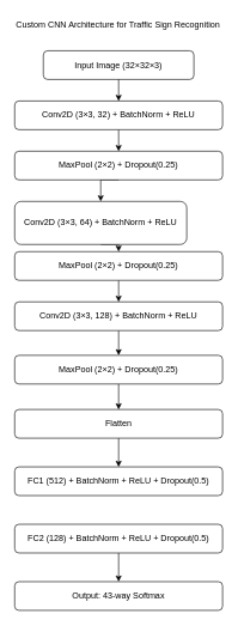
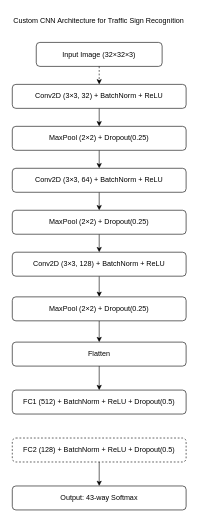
  <mxCell id="0" />
  <mxCell id="1" parent="0" />
  <mxCell id="2" value="Input Image (&lt;span style=&quot;forced-color-adjust: none;&quot; class=&quot;s1&quot;&gt;32&lt;/span&gt;×&lt;span style=&quot;forced-color-adjust: none;&quot; class=&quot;s1&quot;&gt;32&lt;/span&gt;×&lt;span style=&quot;forced-color-adjust: none;&quot; class=&quot;s1&quot;&gt;3&lt;/span&gt;)" style="rounded=1;whiteSpace=wrap;html=1;" vertex="1" parent="1"><mxGeometry x="60" y="70" width="210" height="40" as="geometry" /></mxCell>
  <mxCell id="3" style="edgeStyle=orthogonalEdgeStyle;rounded=0;orthogonalLoop=1;jettySize=auto;html=1;exitX=0.5;exitY=1;exitDx=0;exitDy=0;entryX=0.5;entryY=0;entryDx=0;entryDy=0;" edge="1" parent="1" source="4" target="7"><mxGeometry relative="1" as="geometry" /></mxCell>
  <mxCell id="4" value="&lt;p class=&quot;p1&quot;&gt;Conv2D (&lt;span class=&quot;s1&quot;&gt;3&lt;/span&gt;×&lt;span class=&quot;s1&quot;&gt;3&lt;/span&gt;, &lt;span class=&quot;s1&quot;&gt;32&lt;/span&gt;) + BatchNorm + ReLU&lt;/p&gt;" style="rounded=1;whiteSpace=wrap;html=1;" vertex="1" parent="1"><mxGeometry x="20" y="140" width="290" height="40" as="geometry" /></mxCell>
  <mxCell id="5" value="Custom CNN Architecture &lt;span class=&quot;s1&quot;&gt;for&lt;/span&gt; Traffic Sign Recognition" style="text;whiteSpace=wrap;html=1;" vertex="1" parent="1"><mxGeometry x="20" y="20" width="290" height="30" as="geometry" /></mxCell>
  <mxCell id="6" style="edgeStyle=orthogonalEdgeStyle;rounded=0;orthogonalLoop=1;jettySize=auto;html=1;exitX=0.5;exitY=1;exitDx=0;exitDy=0;entryX=0.5;entryY=0;entryDx=0;entryDy=0;" edge="1" parent="1" source="7" target="9"><mxGeometry relative="1" as="geometry" /></mxCell>
  <mxCell id="7" value="&lt;p class=&quot;p1&quot;&gt;&lt;span style=&quot;background-color: transparent; color: light-dark(rgb(0, 0, 0), rgb(255, 255, 255));&quot;&gt;MaxPool (&lt;/span&gt;&lt;span style=&quot;background-color: transparent; color: light-dark(rgb(0, 0, 0), rgb(255, 255, 255));&quot; class=&quot;s1&quot;&gt;2&lt;/span&gt;&lt;span style=&quot;background-color: transparent; color: light-dark(rgb(0, 0, 0), rgb(255, 255, 255));&quot;&gt;×&lt;/span&gt;&lt;span style=&quot;background-color: transparent; color: light-dark(rgb(0, 0, 0), rgb(255, 255, 255));&quot; class=&quot;s1&quot;&gt;2&lt;/span&gt;&lt;span style=&quot;background-color: transparent; color: light-dark(rgb(0, 0, 0), rgb(255, 255, 255));&quot;&gt;) + Dropout(&lt;/span&gt;&lt;span style=&quot;background-color: transparent; color: light-dark(rgb(0, 0, 0), rgb(255, 255, 255));&quot; class=&quot;s1&quot;&gt;0.25&lt;/span&gt;&lt;span style=&quot;background-color: transparent; color: light-dark(rgb(0, 0, 0), rgb(255, 255, 255));&quot;&gt;)&lt;/span&gt;&lt;/p&gt;" style="rounded=1;whiteSpace=wrap;html=1;" vertex="1" parent="1"><mxGeometry x="20" y="210" width="290" height="40" as="geometry" /></mxCell>
  <mxCell id="8" style="edgeStyle=orthogonalEdgeStyle;rounded=0;orthogonalLoop=1;jettySize=auto;html=1;exitX=0.5;exitY=1;exitDx=0;exitDy=0;entryX=0.5;entryY=0;entryDx=0;entryDy=0;" edge="1" parent="1" source="9" target="11"><mxGeometry relative="1" as="geometry" /></mxCell>
- <mxCell id="9" value="&lt;p class=&quot;p1&quot;&gt;&lt;span style=&quot;background-color: transparent; color: light-dark(rgb(0, 0, 0), rgb(255, 255, 255));&quot;&gt;Conv2D (&lt;/span&gt;&lt;span style=&quot;background-color: transparent; color: light-dark(rgb(0, 0, 0), rgb(255, 255, 255));&quot; class=&quot;s1&quot;&gt;3&lt;/span&gt;&lt;span style=&quot;background-color: transparent; color: light-dark(rgb(0, 0, 0), rgb(255, 255, 255));&quot;&gt;×&lt;/span&gt;&lt;span style=&quot;background-color: transparent; color: light-dark(rgb(0, 0, 0), rgb(255, 255, 255));&quot; class=&quot;s1&quot;&gt;3&lt;/span&gt;&lt;span style=&quot;background-color: transparent; color: light-dark(rgb(0, 0, 0), rgb(255, 255, 255));&quot;&gt;, &lt;/span&gt;&lt;span style=&quot;background-color: transparent; color: light-dark(rgb(0, 0, 0), rgb(255, 255, 255));&quot; class=&quot;s1&quot;&gt;64&lt;/span&gt;&lt;span style=&quot;background-color: transparent; color: light-dark(rgb(0, 0, 0), rgb(255, 255, 255));&quot;&gt;) + BatchNorm + ReLU&lt;/span&gt;&lt;/p&gt;" style="rounded=1;whiteSpace=wrap;html=1;" vertex="1" parent="1"><mxGeometry x="20" y="280" width="240" height="60" as="geometry" /></mxCell>
+ <mxCell id="9" value="&lt;p class=&quot;p1&quot;&gt;&lt;span style=&quot;background-color: transparent; color: light-dark(rgb(0, 0, 0), rgb(255, 255, 255));&quot;&gt;Conv2D (&lt;/span&gt;&lt;span style=&quot;background-color: transparent; color: light-dark(rgb(0, 0, 0), rgb(255, 255, 255));&quot; class=&quot;s1&quot;&gt;3&lt;/span&gt;&lt;span style=&quot;background-color: transparent; color: light-dark(rgb(0, 0, 0), rgb(255, 255, 255));&quot;&gt;×&lt;/span&gt;&lt;span style=&quot;background-color: transparent; color: light-dark(rgb(0, 0, 0), rgb(255, 255, 255));&quot; class=&quot;s1&quot;&gt;3&lt;/span&gt;&lt;span style=&quot;background-color: transparent; color: light-dark(rgb(0, 0, 0), rgb(255, 255, 255));&quot;&gt;, &lt;/span&gt;&lt;span style=&quot;background-color: transparent; color: light-dark(rgb(0, 0, 0), rgb(255, 255, 255));&quot; class=&quot;s1&quot;&gt;64&lt;/span&gt;&lt;span style=&quot;background-color: transparent; color: light-dark(rgb(0, 0, 0), rgb(255, 255, 255));&quot;&gt;) + BatchNorm + ReLU&lt;/span&gt;&lt;/p&gt;" style="rounded=1;whiteSpace=wrap;html=1;" vertex="1" parent="1"><mxGeometry x="20" y="280" width="290" height="40" as="geometry" /></mxCell>
  <mxCell id="10" style="edgeStyle=orthogonalEdgeStyle;rounded=0;orthogonalLoop=1;jettySize=auto;html=1;exitX=0.5;exitY=1;exitDx=0;exitDy=0;entryX=0.5;entryY=0;entryDx=0;entryDy=0;" edge="1" parent="1" source="11" target="13"><mxGeometry relative="1" as="geometry" /></mxCell>
  <mxCell id="11" value="&lt;p class=&quot;p1&quot;&gt;MaxPool (2×2) + Dropout(0.25)&lt;/p&gt;" style="rounded=1;whiteSpace=wrap;html=1;" vertex="1" parent="1"><mxGeometry x="20" y="350" width="290" height="40" as="geometry" /></mxCell>
  <mxCell id="12" style="edgeStyle=orthogonalEdgeStyle;rounded=0;orthogonalLoop=1;jettySize=auto;html=1;exitX=0.5;exitY=1;exitDx=0;exitDy=0;entryX=0.5;entryY=0;entryDx=0;entryDy=0;" edge="1" parent="1" source="13" target="15"><mxGeometry relative="1" as="geometry" /></mxCell>
  <mxCell id="13" value="&lt;p class=&quot;p1&quot;&gt;Conv2D (3×3, 128) + BatchNorm + ReLU&lt;/p&gt;" style="rounded=1;whiteSpace=wrap;html=1;" vertex="1" parent="1"><mxGeometry x="20" y="420" width="290" height="40" as="geometry" /></mxCell>
  <mxCell id="14" style="edgeStyle=orthogonalEdgeStyle;rounded=0;orthogonalLoop=1;jettySize=auto;html=1;exitX=0.5;exitY=1;exitDx=0;exitDy=0;entryX=0.5;entryY=0;entryDx=0;entryDy=0;" edge="1" parent="1" source="15" target="17"><mxGeometry relative="1" as="geometry" /></mxCell>
  <mxCell id="15" value="&lt;p class=&quot;p1&quot;&gt;MaxPool (2×2) + Dropout(0.25)&lt;/p&gt;" style="rounded=1;whiteSpace=wrap;html=1;" vertex="1" parent="1"><mxGeometry x="20" y="494.5" width="290" height="40" as="geometry" /></mxCell>
  <mxCell id="16" style="edgeStyle=orthogonalEdgeStyle;rounded=0;orthogonalLoop=1;jettySize=auto;html=1;exitX=0.5;exitY=1;exitDx=0;exitDy=0;entryX=0.5;entryY=0;entryDx=0;entryDy=0;" edge="1" parent="1" source="17" target="18"><mxGeometry relative="1" as="geometry" /></mxCell>
  <mxCell id="17" value="&lt;p class=&quot;p1&quot;&gt;Flatten&lt;/p&gt;" style="rounded=1;whiteSpace=wrap;html=1;" vertex="1" parent="1"><mxGeometry x="20" y="570" width="290" height="40" as="geometry" /></mxCell>
  <mxCell id="18" value="&lt;p class=&quot;p1&quot;&gt;&lt;span style=&quot;background-color: transparent; color: light-dark(rgb(0, 0, 0), rgb(255, 255, 255));&quot;&gt;FC1 (&lt;/span&gt;&lt;span style=&quot;background-color: transparent; color: light-dark(rgb(0, 0, 0), rgb(255, 255, 255));&quot; class=&quot;s1&quot;&gt;512&lt;/span&gt;&lt;span style=&quot;background-color: transparent; color: light-dark(rgb(0, 0, 0), rgb(255, 255, 255));&quot;&gt;) + BatchNorm + ReLU + Dropout(&lt;/span&gt;&lt;span style=&quot;background-color: transparent; color: light-dark(rgb(0, 0, 0), rgb(255, 255, 255));&quot; class=&quot;s1&quot;&gt;0.5&lt;/span&gt;&lt;span style=&quot;background-color: transparent; color: light-dark(rgb(0, 0, 0), rgb(255, 255, 255));&quot;&gt;)&lt;/span&gt;&lt;/p&gt;" style="rounded=1;whiteSpace=wrap;html=1;" vertex="1" parent="1"><mxGeometry x="20" y="650" width="290" height="40" as="geometry" /></mxCell>
  <mxCell id="19" style="edgeStyle=orthogonalEdgeStyle;rounded=0;orthogonalLoop=1;jettySize=auto;html=1;exitX=0.5;exitY=1;exitDx=0;exitDy=0;entryX=0.5;entryY=0;entryDx=0;entryDy=0;" edge="1" parent="1" source="20" target="21"><mxGeometry relative="1" as="geometry" /></mxCell>
- <mxCell id="20" value="&lt;p class=&quot;p1&quot;&gt;FC2 (128) + BatchNorm + ReLU + Dropout(0.5)&lt;/p&gt;" style="rounded=1;whiteSpace=wrap;html=1;" vertex="1" parent="1"><mxGeometry x="20" y="730" width="290" height="40" as="geometry" /></mxCell>
+ <mxCell id="20" value="&lt;p class=&quot;p1&quot;&gt;FC2 (128) + BatchNorm + ReLU + Dropout(0.5)&lt;/p&gt;" style="rounded=1;whiteSpace=wrap;html=1;dashed=1;" vertex="1" parent="1"><mxGeometry x="20" y="730" width="290" height="40" as="geometry" /></mxCell>
  <mxCell id="21" value="&lt;p class=&quot;p1&quot;&gt;Output: 43-way Softmax&lt;/p&gt;" style="rounded=1;whiteSpace=wrap;html=1;" vertex="1" parent="1"><mxGeometry x="20" y="810" width="290" height="40" as="geometry" /></mxCell>
- <mxCell id="22" value="" style="endArrow=classic;html=1;rounded=0;exitX=0.5;exitY=1;exitDx=0;exitDy=0;entryX=0.5;entryY=0;entryDx=0;entryDy=0;" edge="1" parent="1" source="2" target="4"><mxGeometry width="50" height="50" relative="1" as="geometry"><mxPoint x="190" y="390" as="sourcePoint" /><mxPoint x="240" y="340" as="targetPoint" /></mxGeometry></mxCell>
+ <mxCell id="22" value="" style="endArrow=classic;html=1;rounded=0;exitX=0.5;exitY=1;exitDx=0;exitDy=0;entryX=0.5;entryY=0;entryDx=0;entryDy=0;dashed=1;" edge="1" parent="1" source="2" target="4"><mxGeometry width="50" height="50" relative="1" as="geometry"><mxPoint x="190" y="390" as="sourcePoint" /><mxPoint x="240" y="340" as="targetPoint" /></mxGeometry></mxCell>
